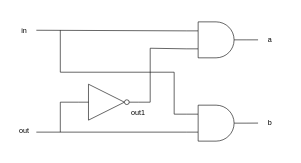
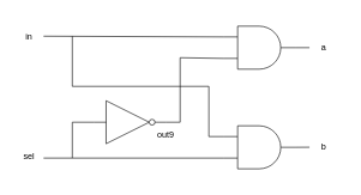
  <mxCell id="0" />
  <mxCell id="1" parent="0" />
  <mxCell id="2" value="" style="rounded=0;whiteSpace=wrap;html=1;fillColor=none;strokeColor=none;" vertex="1" parent="1"><mxGeometry x="20" y="20" width="460" height="230" as="geometry" /></mxCell>
  <mxCell id="3" value="in" style="text;html=1;align=center;verticalAlign=middle;whiteSpace=wrap;rounded=0;" vertex="1" parent="1"><mxGeometry x="20" y="36" width="40" height="30" as="geometry" /></mxCell>
- <mxCell id="4" value="out" style="text;html=1;align=center;verticalAlign=middle;whiteSpace=wrap;rounded=0;" vertex="1" parent="1"><mxGeometry x="20" y="203" width="40" height="30" as="geometry" /></mxCell>
+ <mxCell id="4" value="sel" style="text;html=1;align=center;verticalAlign=middle;whiteSpace=wrap;rounded=0;" vertex="1" parent="1"><mxGeometry x="20" y="203" width="40" height="30" as="geometry" /></mxCell>
  <mxCell id="5" value="" style="verticalLabelPosition=bottom;shadow=0;dashed=0;align=center;html=1;verticalAlign=top;shape=mxgraph.electrical.logic_gates.inverter_2" vertex="1" parent="1"><mxGeometry x="130" y="140" width="100" height="60" as="geometry" /></mxCell>
  <mxCell id="6" value="" style="verticalLabelPosition=bottom;shadow=0;dashed=0;align=center;html=1;verticalAlign=top;shape=mxgraph.electrical.logic_gates.logic_gate;operation=and;" vertex="1" parent="1"><mxGeometry x="310" y="36" width="100" height="60" as="geometry" /></mxCell>
  <mxCell id="7" value="" style="verticalLabelPosition=bottom;shadow=0;dashed=0;align=center;html=1;verticalAlign=top;shape=mxgraph.electrical.logic_gates.logic_gate;operation=and;" vertex="1" parent="1"><mxGeometry x="310" y="175" width="100" height="60" as="geometry" /></mxCell>
  <mxCell id="8" value="" style="endArrow=none;html=1;rounded=0;entryX=0;entryY=0.25;entryDx=0;entryDy=0;entryPerimeter=0;" edge="1" parent="1" target="6"><mxGeometry width="50" height="50" relative="1" as="geometry"><mxPoint x="60" y="50" as="sourcePoint" /><mxPoint x="150" y="10" as="targetPoint" /></mxGeometry></mxCell>
  <mxCell id="9" value="" style="endArrow=none;html=1;rounded=0;entryX=0;entryY=0.75;entryDx=0;entryDy=0;entryPerimeter=0;" edge="1" parent="1" target="7"><mxGeometry width="50" height="50" relative="1" as="geometry"><mxPoint x="60" y="220" as="sourcePoint" /><mxPoint x="120" y="215" as="targetPoint" /></mxGeometry></mxCell>
  <mxCell id="10" value="" style="endArrow=none;html=1;rounded=0;entryX=0;entryY=0.5;entryDx=0;entryDy=0;entryPerimeter=0;" edge="1" parent="1" target="5"><mxGeometry width="50" height="50" relative="1" as="geometry"><mxPoint x="100" y="220" as="sourcePoint" /><mxPoint x="130" y="170" as="targetPoint" /><Array as="points"><mxPoint x="100" y="170" /></Array></mxGeometry></mxCell>
  <mxCell id="11" value="" style="endArrow=none;html=1;rounded=0;entryX=0;entryY=0.75;entryDx=0;entryDy=0;entryPerimeter=0;exitX=1;exitY=0.5;exitDx=0;exitDy=0;exitPerimeter=0;" edge="1" parent="1" source="5" target="6"><mxGeometry width="50" height="50" relative="1" as="geometry"><mxPoint x="250" y="160" as="sourcePoint" /><mxPoint x="300" y="110" as="targetPoint" /><Array as="points"><mxPoint x="250" y="170" /><mxPoint x="250" y="80" /></Array></mxGeometry></mxCell>
  <mxCell id="12" value="" style="endArrow=none;html=1;rounded=0;entryX=0;entryY=0.25;entryDx=0;entryDy=0;entryPerimeter=0;" edge="1" parent="1" target="7"><mxGeometry width="50" height="50" relative="1" as="geometry"><mxPoint x="100" y="50" as="sourcePoint" /><mxPoint x="150" y="60" as="targetPoint" /><Array as="points"><mxPoint x="100" y="120" /><mxPoint x="290" y="120" /><mxPoint x="290" y="190" /></Array></mxGeometry></mxCell>
- <mxCell id="13" value="out1" style="text;html=1;align=center;verticalAlign=middle;whiteSpace=wrap;rounded=0;" vertex="1" parent="1"><mxGeometry x="210" y="173" width="40" height="30" as="geometry" /></mxCell>
+ <mxCell id="13" value="out9" style="text;html=1;align=center;verticalAlign=middle;whiteSpace=wrap;rounded=0;" vertex="1" parent="1"><mxGeometry x="210" y="173" width="40" height="30" as="geometry" /></mxCell>
  <mxCell id="14" value="a" style="text;html=1;align=center;verticalAlign=middle;whiteSpace=wrap;rounded=0;" vertex="1" parent="1"><mxGeometry x="440" y="51" width="20" height="30" as="geometry" /></mxCell>
  <mxCell id="15" value="" style="endArrow=none;html=1;rounded=0;entryX=1;entryY=0.5;entryDx=0;entryDy=0;entryPerimeter=0;" edge="1" parent="1" target="6"><mxGeometry width="50" height="50" relative="1" as="geometry"><mxPoint x="430" y="66" as="sourcePoint" /><mxPoint x="450" y="110" as="targetPoint" /></mxGeometry></mxCell>
  <mxCell id="16" value="" style="endArrow=none;html=1;rounded=0;" edge="1" parent="1"><mxGeometry width="50" height="50" relative="1" as="geometry"><mxPoint x="430" y="204.89" as="sourcePoint" /><mxPoint x="410" y="205" as="targetPoint" /></mxGeometry></mxCell>
  <mxCell id="17" value="b" style="text;html=1;align=center;verticalAlign=middle;whiteSpace=wrap;rounded=0;" vertex="1" parent="1"><mxGeometry x="440" y="190" width="20" height="30" as="geometry" /></mxCell>
